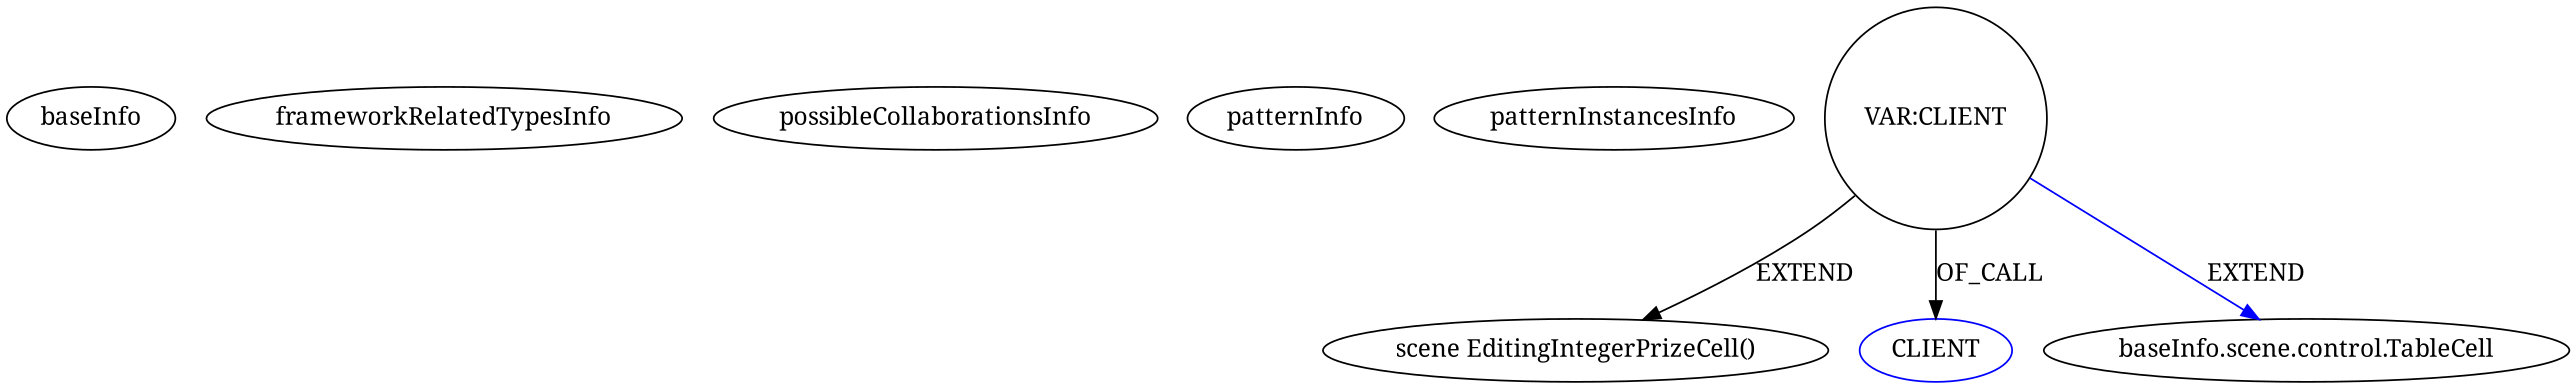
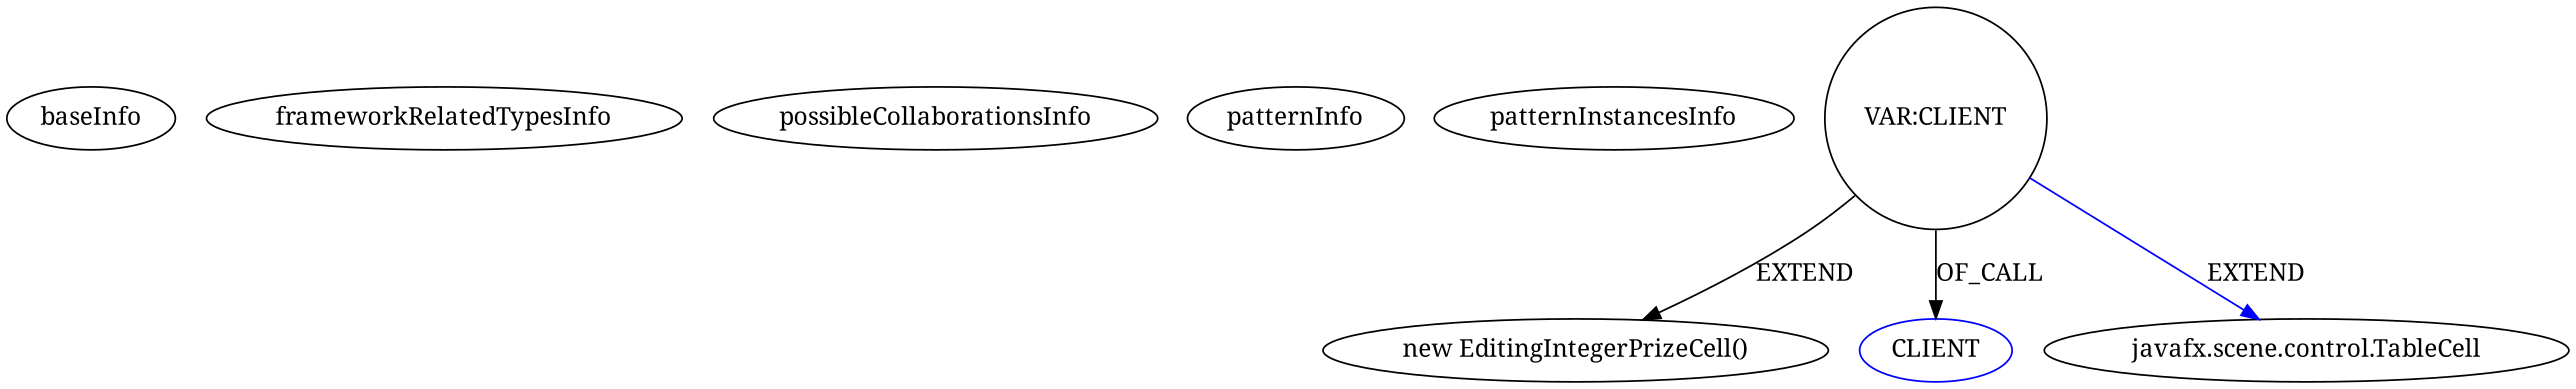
  digraph {
    fontname="Noto Serif"
    node [fontname="Noto Serif"]
    edge [fontname="Noto Serif"]
    baseInfo [category=pattern graphId=4540 isAnonymous=false possibleRelation=false]
    frameworkRelatedTypesInfo
    possibleCollaborationsInfo
    patternInfo [frequency=2.0 patternRootClient=null]
    patternInstancesInfo [0="hock323-eventManager~/hock323-eventManager/EventManager-master/src/eventManager/controller/pokerTournament/PrizesController.java~void chargePrizesTableView()~2953" 1="hock323-eventManager~/hock323-eventManager/EventManager-master/src/eventManager/controller/pokerTournament/PrizesController.java~PrizesController~2951"]
-   n6 [isFrameworkType=false label="scene EditingIntegerPrizeCell()" vertexType=CONSTRUCTOR_CALL]
+   n6 [isFrameworkType=false label="new EditingIntegerPrizeCell()" vertexType=CONSTRUCTOR_CALL]
    n7 [isFrameworkType=false label="VAR:CLIENT" shape=circle vertexType=VARIABLE_EXPRESION]
    n8 [color=blue isFrameworkType=false label=CLIENT vertexType=REFERENCE_CLIENT_CLASS_DECLARATION]
-   n9 [isFrameworkType=false label="baseInfo.scene.control.TableCell" vertexType=FRAMEWORK_CLASS_TYPE]
+   n9 [isFrameworkType=false label="javafx.scene.control.TableCell" vertexType=FRAMEWORK_CLASS_TYPE]
    n7 -> n6 [label=EXTEND]
    n7 -> n8 [label=OF_CALL]
    n7 -> n9 [color=blue label=EXTEND]
  }
